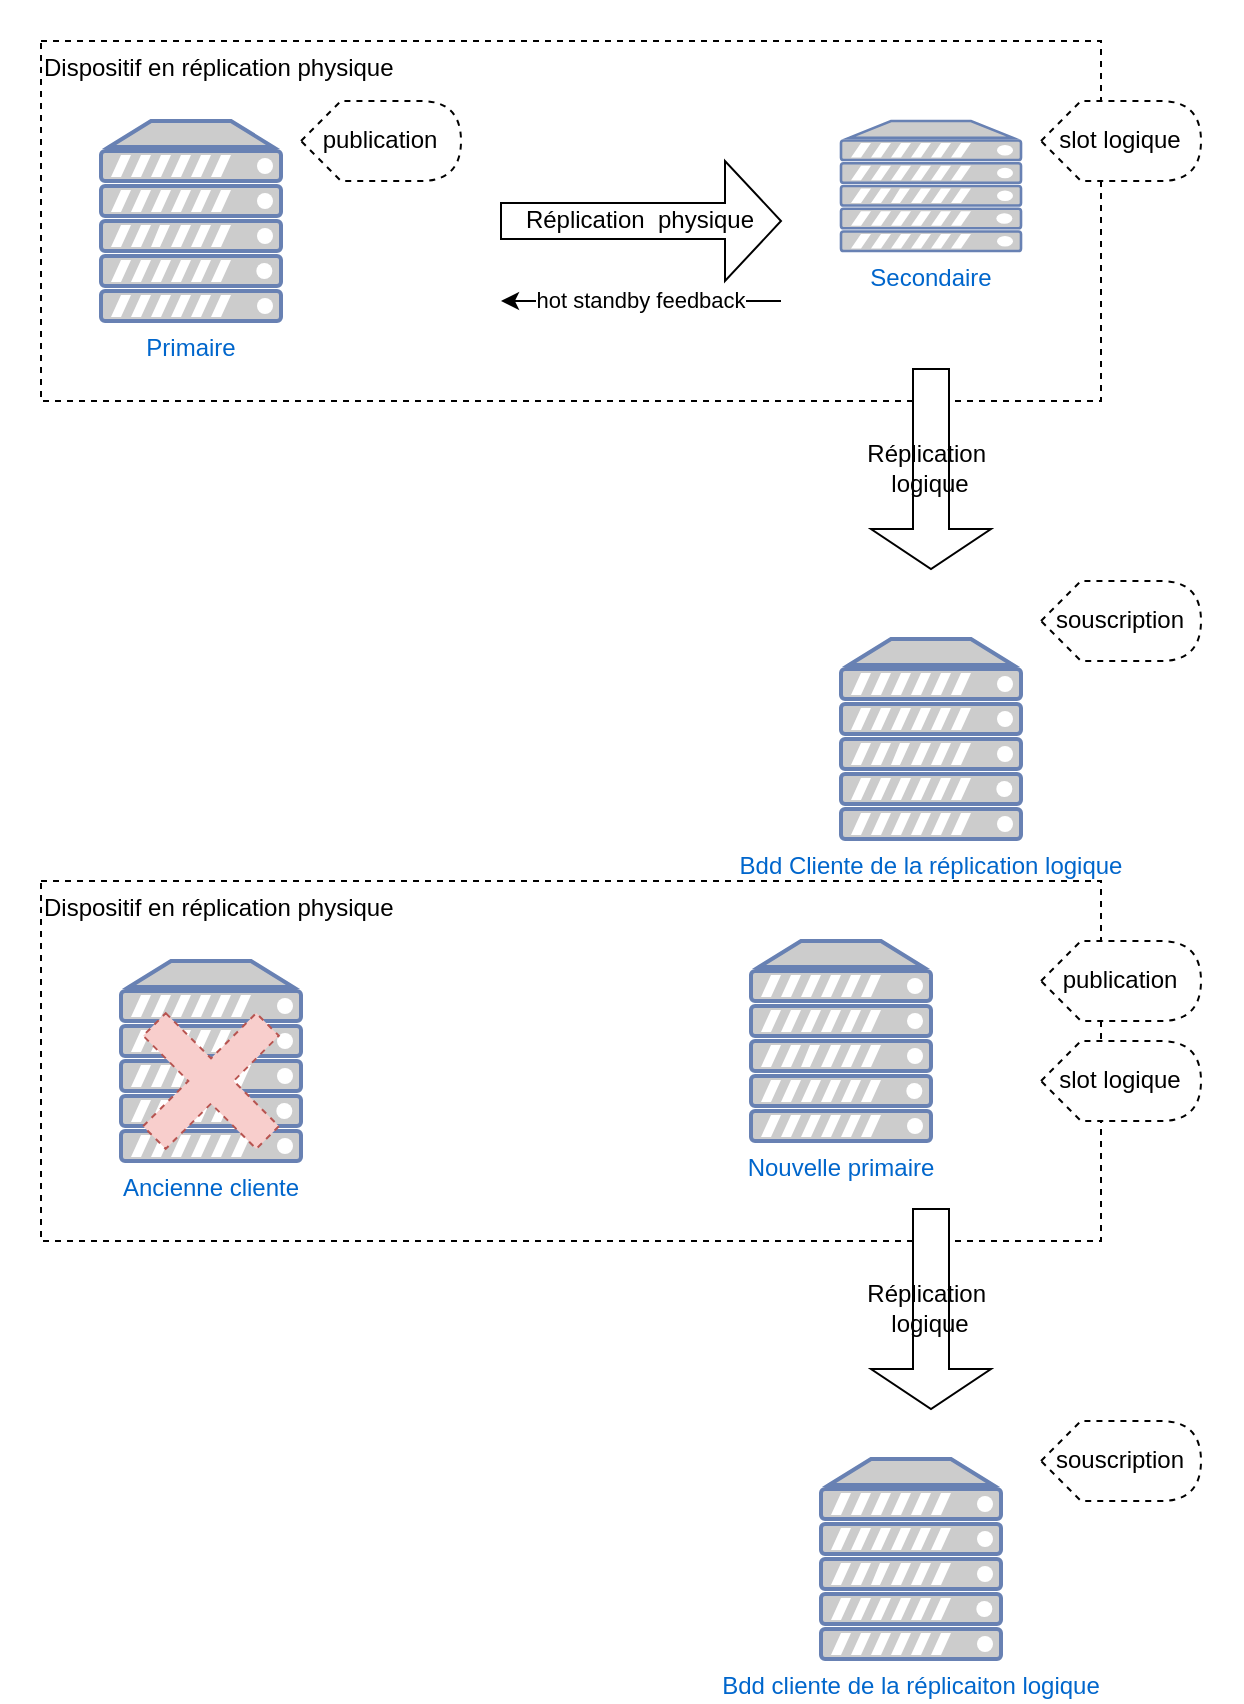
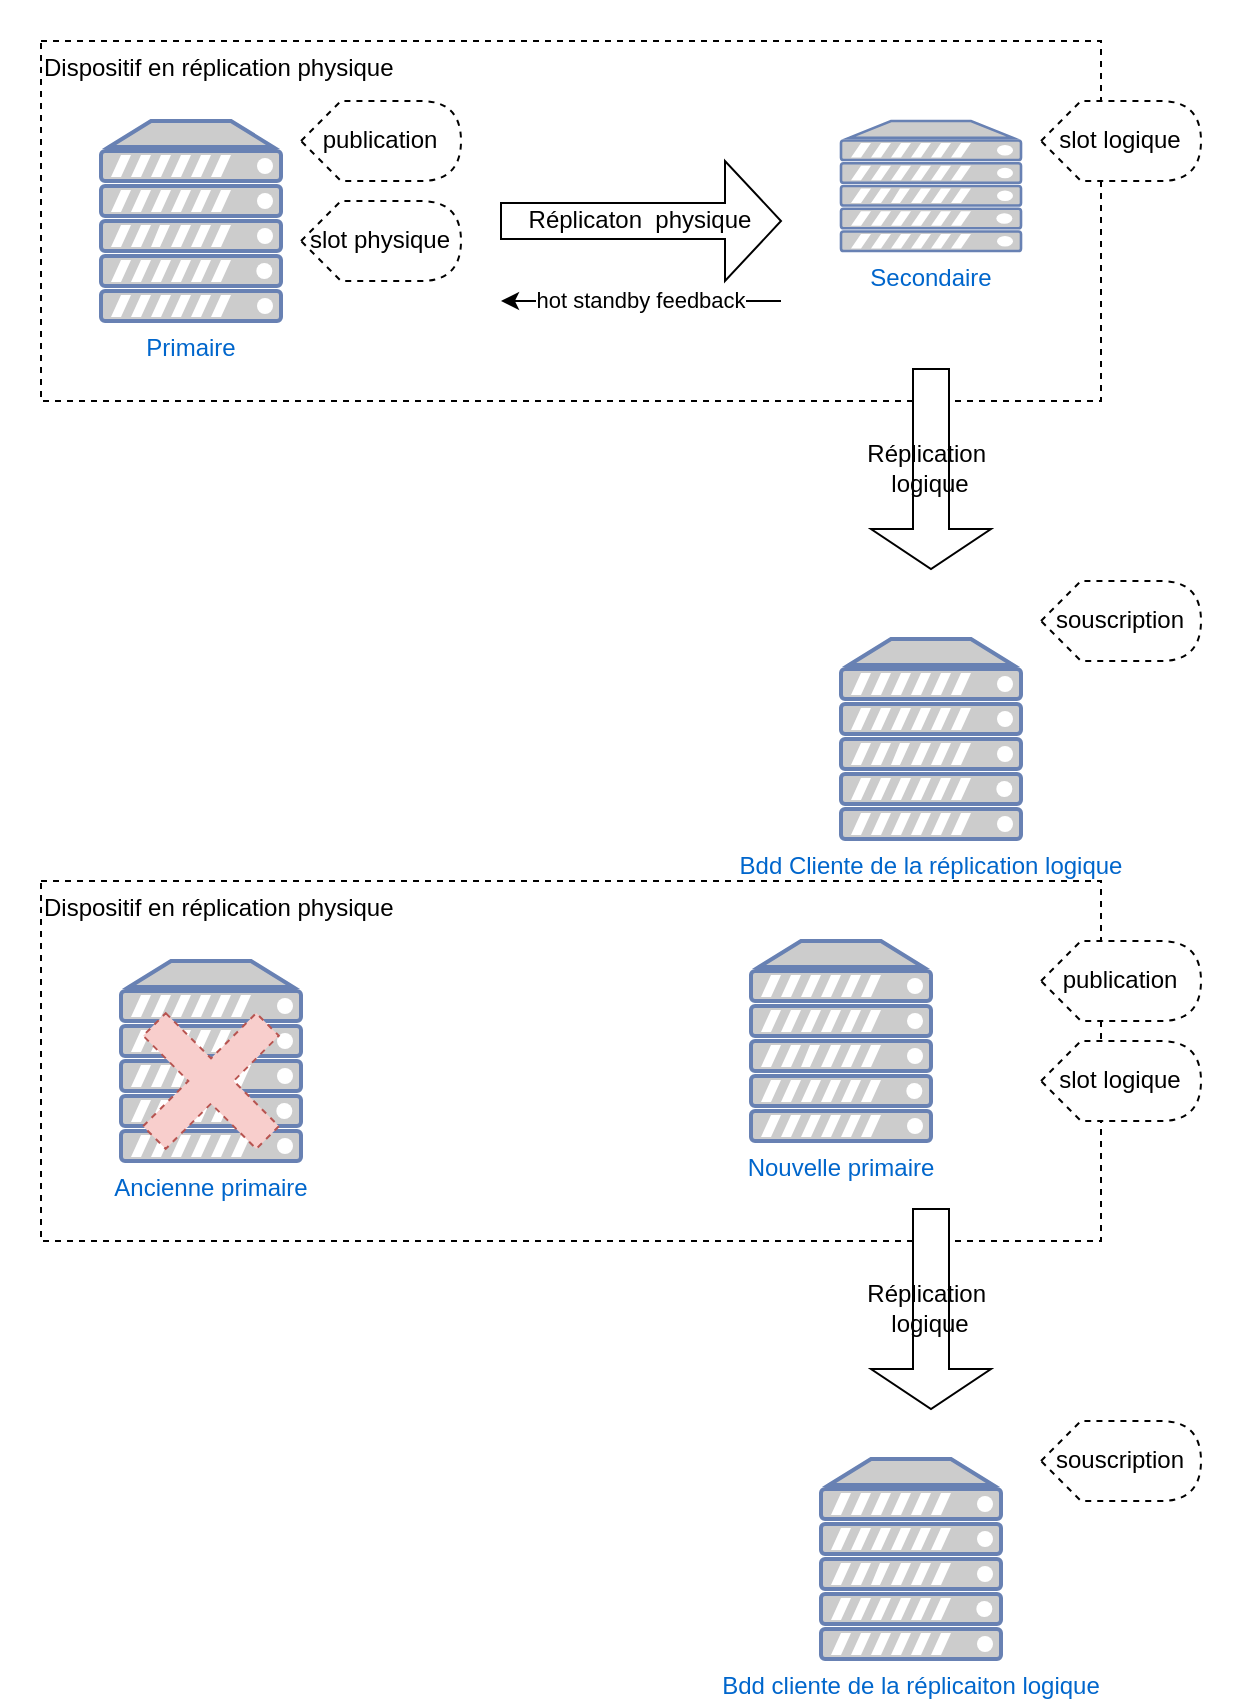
  <mxCell id="0" />
  <mxCell id="1" parent="0" />
  <mxCell id="2" value="&lt;div&gt;Dispositif en réplication physique&lt;br&gt;&lt;/div&gt;" style="rounded=0;whiteSpace=wrap;html=1;dashed=1;align=left;verticalAlign=top;" vertex="1" parent="1"><mxGeometry x="20" y="20" width="530" height="180" as="geometry" /></mxCell>
  <mxCell id="3" value="Primaire" style="fontColor=#0066CC;verticalAlign=top;verticalLabelPosition=bottom;labelPosition=center;align=center;html=1;outlineConnect=0;fillColor=#CCCCCC;strokeColor=#6881B3;gradientColor=none;gradientDirection=north;strokeWidth=2;shape=mxgraph.networks.server;" vertex="1" parent="1"><mxGeometry x="50" y="60" width="90" height="100" as="geometry" /></mxCell>
  <mxCell id="4" value="Secondaire" style="fontColor=#0066CC;verticalAlign=top;verticalLabelPosition=bottom;labelPosition=center;align=center;html=1;outlineConnect=0;fillColor=#CCCCCC;strokeColor=#6881B3;gradientColor=none;gradientDirection=north;strokeWidth=2;shape=mxgraph.networks.server;" vertex="1" parent="1"><mxGeometry x="420" y="60" width="90" height="65" as="geometry" /></mxCell>
  <mxCell id="5" value="Bdd Cliente de la réplication logique" style="fontColor=#0066CC;verticalAlign=top;verticalLabelPosition=bottom;labelPosition=center;align=center;html=1;outlineConnect=0;fillColor=#CCCCCC;strokeColor=#6881B3;gradientColor=none;gradientDirection=north;strokeWidth=2;shape=mxgraph.networks.server;" vertex="1" parent="1"><mxGeometry x="420" y="319" width="90" height="100" as="geometry" /></mxCell>
- <mxCell id="6" value="Réplication&amp;nbsp; physique" style="shape=singleArrow;whiteSpace=wrap;html=1;" vertex="1" parent="1"><mxGeometry x="250" y="80" width="140" height="60" as="geometry" /></mxCell>
+ <mxCell id="6" value="Réplicaton&amp;nbsp; physique" style="shape=singleArrow;whiteSpace=wrap;html=1;" vertex="1" parent="1"><mxGeometry x="250" y="80" width="140" height="60" as="geometry" /></mxCell>
  <mxCell id="7" value="Réplication&amp;nbsp; logique" style="shape=singleArrow;direction=south;whiteSpace=wrap;html=1;" vertex="1" parent="1"><mxGeometry x="435" y="184" width="60" height="100" as="geometry" /></mxCell>
  <mxCell id="8" value="publication" style="shape=display;whiteSpace=wrap;html=1;dashed=1;" vertex="1" parent="1"><mxGeometry x="150" y="50" width="80" height="40" as="geometry" /></mxCell>
  <mxCell id="9" value="souscription" style="shape=display;whiteSpace=wrap;html=1;dashed=1;" vertex="1" parent="1"><mxGeometry x="520" y="290" width="80" height="40" as="geometry" /></mxCell>
  <mxCell id="10" value="&lt;div&gt;Dispositif en réplication physique&lt;br&gt;&lt;/div&gt;" style="rounded=0;whiteSpace=wrap;html=1;dashed=1;align=left;verticalAlign=top;" vertex="1" parent="1"><mxGeometry x="20" y="440" width="530" height="180" as="geometry" /></mxCell>
- <mxCell id="11" value="Ancienne cliente" style="fontColor=#0066CC;verticalAlign=top;verticalLabelPosition=bottom;labelPosition=center;align=center;html=1;outlineConnect=0;fillColor=#CCCCCC;strokeColor=#6881B3;gradientColor=none;gradientDirection=north;strokeWidth=2;shape=mxgraph.networks.server;" vertex="1" parent="1"><mxGeometry x="60" y="480" width="90" height="100" as="geometry" /></mxCell>
+ <mxCell id="11" value="Ancienne primaire" style="fontColor=#0066CC;verticalAlign=top;verticalLabelPosition=bottom;labelPosition=center;align=center;html=1;outlineConnect=0;fillColor=#CCCCCC;strokeColor=#6881B3;gradientColor=none;gradientDirection=north;strokeWidth=2;shape=mxgraph.networks.server;" vertex="1" parent="1"><mxGeometry x="60" y="480" width="90" height="100" as="geometry" /></mxCell>
  <mxCell id="12" value="Nouvelle primaire" style="fontColor=#0066CC;verticalAlign=top;verticalLabelPosition=bottom;labelPosition=center;align=center;html=1;outlineConnect=0;fillColor=#CCCCCC;strokeColor=#6881B3;gradientColor=none;gradientDirection=north;strokeWidth=2;shape=mxgraph.networks.server;" vertex="1" parent="1"><mxGeometry x="375" y="470" width="90" height="100" as="geometry" /></mxCell>
  <mxCell id="13" value="&lt;div&gt;Bdd cliente de la réplicaiton logique&lt;/div&gt;" style="fontColor=#0066CC;verticalAlign=top;verticalLabelPosition=bottom;labelPosition=center;align=center;html=1;outlineConnect=0;fillColor=#CCCCCC;strokeColor=#6881B3;gradientColor=none;gradientDirection=north;strokeWidth=2;shape=mxgraph.networks.server;" vertex="1" parent="1"><mxGeometry x="410" y="729" width="90" height="100" as="geometry" /></mxCell>
  <mxCell id="14" value="Réplication&amp;nbsp; logique" style="shape=singleArrow;direction=south;whiteSpace=wrap;html=1;" vertex="1" parent="1"><mxGeometry x="435" y="604" width="60" height="100" as="geometry" /></mxCell>
  <mxCell id="15" value="publication" style="shape=display;whiteSpace=wrap;html=1;dashed=1;" vertex="1" parent="1"><mxGeometry x="520" y="470" width="80" height="40" as="geometry" /></mxCell>
  <mxCell id="16" value="souscription" style="shape=display;whiteSpace=wrap;html=1;dashed=1;" vertex="1" parent="1"><mxGeometry x="520" y="710" width="80" height="40" as="geometry" /></mxCell>
  <mxCell id="17" value="" style="shape=cross;whiteSpace=wrap;html=1;dashed=1;rotation=45;fillColor=#f8cecc;strokeColor=#b85450;" vertex="1" parent="1"><mxGeometry x="65" y="500" width="80" height="80" as="geometry" /></mxCell>
  <mxCell id="18" value="slot logique" style="shape=display;whiteSpace=wrap;html=1;dashed=1;" vertex="1" parent="1"><mxGeometry x="520" y="50" width="80" height="40" as="geometry" /></mxCell>
  <mxCell id="19" value="slot logique" style="shape=display;whiteSpace=wrap;html=1;dashed=1;" vertex="1" parent="1"><mxGeometry x="520" y="520" width="80" height="40" as="geometry" /></mxCell>
+ <mxCell id="20" value="slot physique" style="shape=display;whiteSpace=wrap;html=1;dashed=1;" vertex="1" parent="1"><mxGeometry x="150" y="100" width="80" height="40" as="geometry" /></mxCell>
  <mxCell id="21" value="hot standby feedback" style="endArrow=classic;html=1;rounded=0;" edge="1" parent="1"><mxGeometry width="50" height="50" relative="1" as="geometry"><mxPoint x="390" y="150" as="sourcePoint" /><mxPoint x="250" y="150" as="targetPoint" /><Array as="points"><mxPoint x="330" y="150" /></Array></mxGeometry></mxCell>
